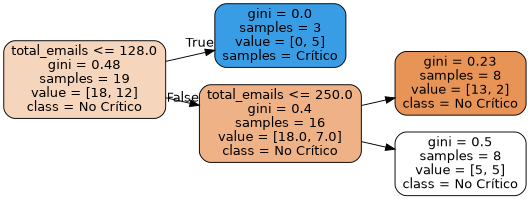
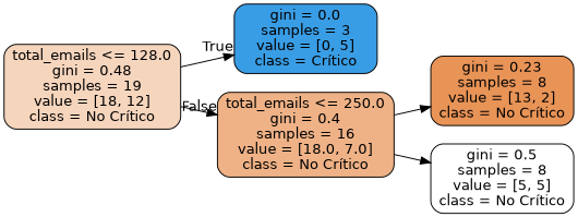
  digraph {
    rankdir=LR
    node [color=black fontname=helvetica shape=box style="filled, rounded"]
    edge [fontname=helvetica]
    n1 [fillcolor="#f6d5bd" label="total_emails <= 128.0\ngini = 0.48\nsamples = 19\nvalue = [18, 12]\nclass = No Crítico"]
-   n2 [fillcolor="#399de5" label="gini = 0.0\nsamples = 3\nvalue = [0, 5]\nsamples = Crítico"]
+   n2 [fillcolor="#399de5" label="gini = 0.0\nsamples = 3\nvalue = [0, 5]\nclass = Crítico"]
    n3 [fillcolor="#efb286" label="total_emails <= 250.0\ngini = 0.4\nsamples = 16\nvalue = [18.0, 7.0]\nclass = No Crítico"]
    n4 [fillcolor="#e99457" label="gini = 0.23\nsamples = 8\nvalue = [13, 2]\nclass = No Crítico"]
    n5 [fillcolor="#ffffff" label="gini = 0.5\nsamples = 8\nvalue = [5, 5]\nclass = No Crítico"]
    n1 -> n2 [headlabel=True labelangle=45 labeldistance=2.5]
    n1 -> n3 [headlabel=False labelangle=-45 labeldistance=2.5]
    n3 -> n4
    n3 -> n5
  }
